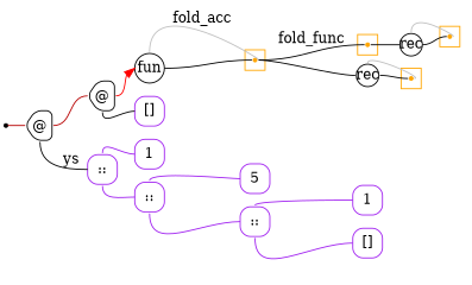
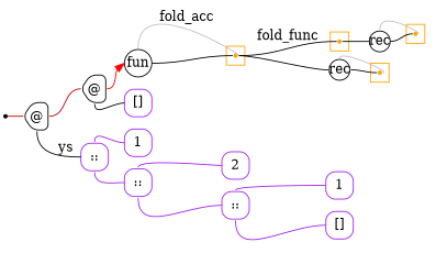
  digraph {
    labeldistance=0
    nodesep=.175
    rankdir=LR
    ranksep=.175
    node [color=purple fixedsize=true orientation=90 shape=square style=rounded]
    edge [arrowhead=none arrowtail=none headport=w tailport=e]
    ndcluster_nd174 [color=orange shape=point style=""]
    ndcluster_nd488 [color=orange shape=point style=""]
    ndcluster_nd383 [color=orange shape=point style=""]
    ndcluster_nd65 [color=orange shape=point style=""]
    nd1 [shape=point color="" orientation="" style=""]
    n6 [color="#000000" height=.4 label="@" shape=house width=.4]
    n7 [height=.4 label=1 width=.4]
-   n8 [height=.4 label=5 width=.4]
+   n8 [height=.4 label=2 width=.4]
    n9 [height=.4 label=1 width=.4]
    n10 [height=.4 label="[]" width=.4]
    n11 [height=.4 label="::" width=.4]
    n12 [height=.4 label="::" width=.4]
    n13 [height=.4 label="::" width=.4]
    n14 [color="#000000" height=.3 label=rec shape=circle width=.3 orientation=""]
    n15 [color="#000000" height=.4 label="@" shape=house width=.4]
    n16 [height=.4 label="[]" width=.4]
    n17 [color="#000000" height=.4 label=fun shape=circle width=.4 orientation=""]
    n18 [color="#000000" height=.3 label=rec shape=circle width=.3 orientation=""]
    subgraph cluster_1 {
      color=orange
      style=fill
      ndcluster_nd174
    }
    subgraph cluster_2 {
      color=orange
      style=fill
      ndcluster_nd488
    }
    subgraph cluster_3 {
      color=orange
      style=fill
      ndcluster_nd383
    }
    subgraph cluster_4 {
      color=orange
      style=fill
      ndcluster_nd65
    }
    ndcluster_nd174 -> n14 [color=black]
    ndcluster_nd65 -> ndcluster_nd174 [label=fold_func]
    ndcluster_nd65 -> n18 [color=black]
    nd1 -> n6 [color="#b70000"]
    n6 -> n13 [label=ys tailport=s]
    n6 -> n15 [color="#b70000"]
    n11 -> n9 [color=purple tailport=n]
    n11 -> n10 [color=purple tailport=s]
    n12 -> n8 [color=purple tailport=n]
    n12 -> n11 [color=purple tailport=s]
    n13 -> n7 [color=purple tailport=n]
    n13 -> n12 [color=purple tailport=s]
    n14 -> ndcluster_nd383 [color=grey dir=back headport=e tailport=n]
    n14 -> ndcluster_nd383
    n15 -> n16 [tailport=s]
    n15 -> n17 [arrowhead=normal color=red]
    n17 -> ndcluster_nd65 [color=grey dir=back headport=e label=fold_acc tailport=n]
    n17 -> ndcluster_nd65
    n18 -> ndcluster_nd488 [color=grey dir=back headport=e tailport=n]
    n18 -> ndcluster_nd488
  }
